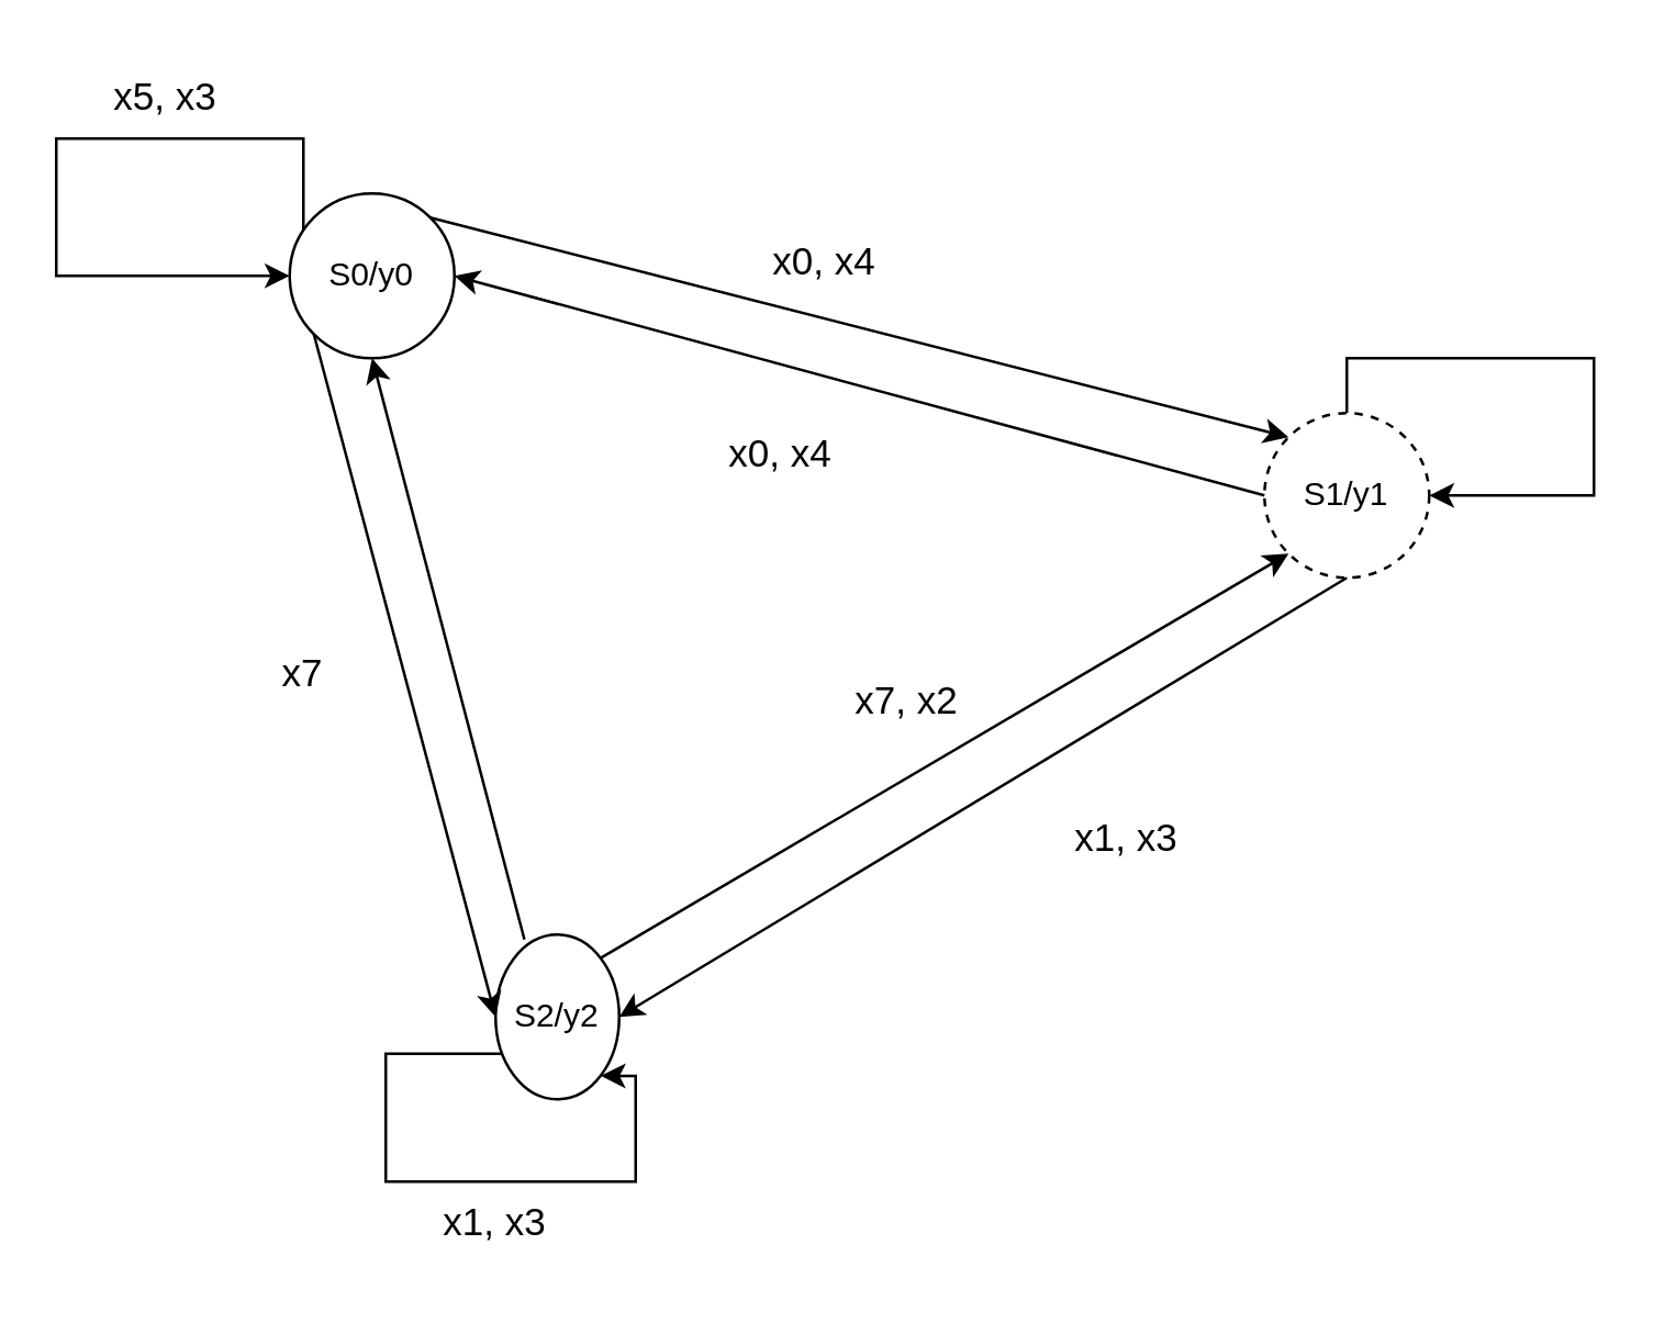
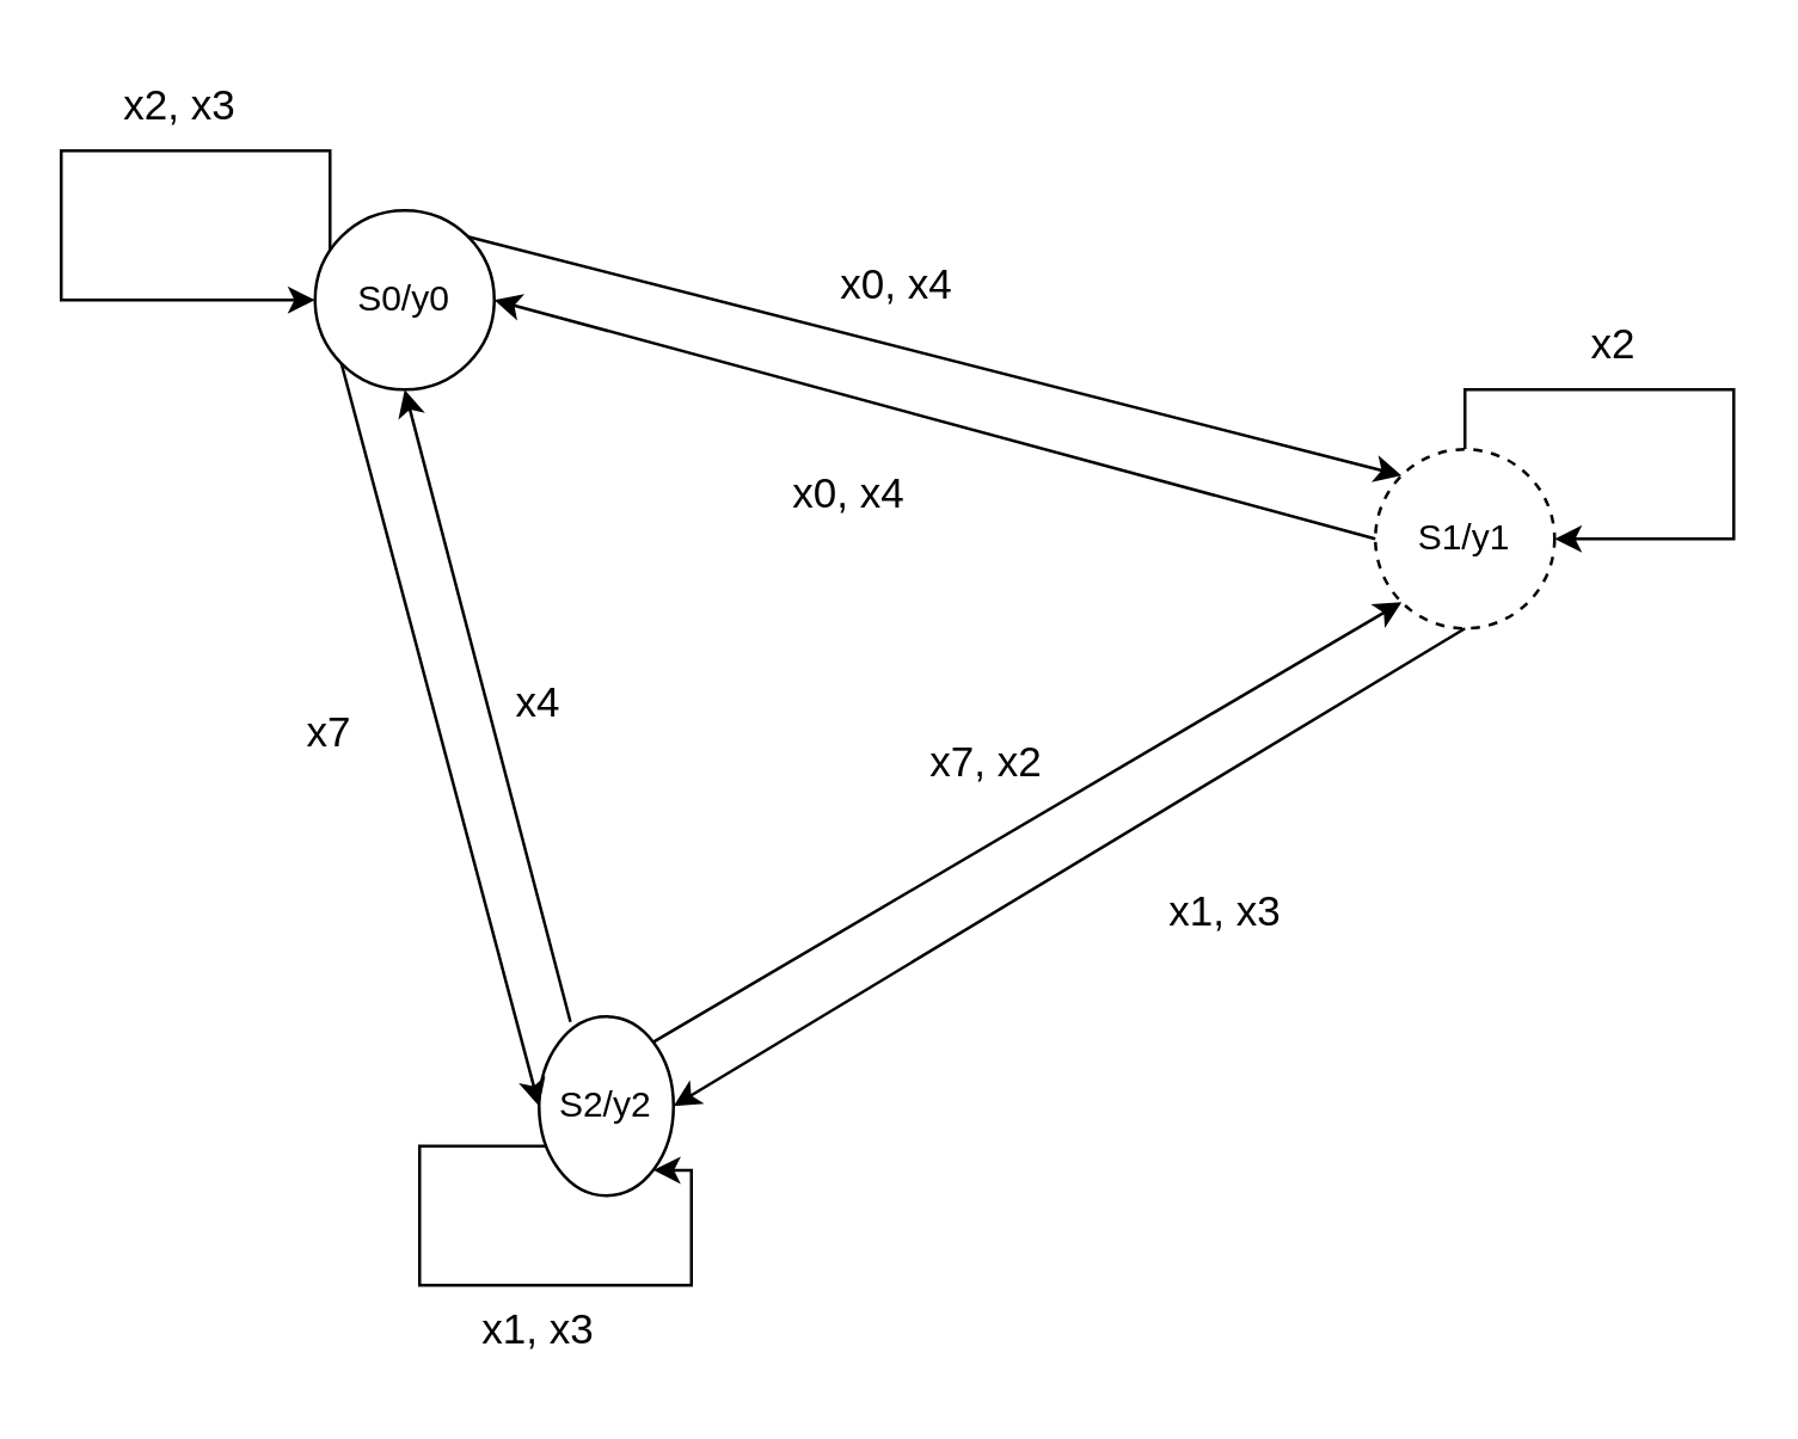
  <mxCell id="0" />
  <mxCell id="1" parent="0" />
  <mxCell id="2" value="S0/y0" style="ellipse;whiteSpace=wrap;html=1;aspect=fixed;" vertex="1" parent="1"><mxGeometry x="105" y="70" width="60" height="60" as="geometry" /></mxCell>
  <mxCell id="3" style="edgeStyle=orthogonalEdgeStyle;rounded=0;orthogonalLoop=1;jettySize=auto;html=1;entryX=1;entryY=0.5;entryDx=0;entryDy=0;" edge="1" parent="1" source="4" target="4"><mxGeometry relative="1" as="geometry"><mxPoint x="590" y="80" as="targetPoint" /><Array as="points"><mxPoint x="490" y="130" /><mxPoint x="580" y="130" /><mxPoint x="580" y="180" /></Array></mxGeometry></mxCell>
  <mxCell id="4" value="S1/y1" style="ellipse;whiteSpace=wrap;html=1;aspect=fixed;dashed=1;" vertex="1" parent="1"><mxGeometry x="460" y="150" width="60" height="60" as="geometry" /></mxCell>
  <mxCell id="5" style="edgeStyle=orthogonalEdgeStyle;rounded=0;orthogonalLoop=1;jettySize=auto;html=1;entryX=1;entryY=1;entryDx=0;entryDy=0;exitX=0.06;exitY=0.723;exitDx=0;exitDy=0;exitPerimeter=0;" edge="1" parent="1" source="6" target="6"><mxGeometry relative="1" as="geometry"><mxPoint x="210" y="420" as="targetPoint" /><Array as="points"><mxPoint x="140" y="383" /><mxPoint x="140" y="430" /><mxPoint x="231" y="430" /></Array></mxGeometry></mxCell>
  <mxCell id="6" value="S2/y2" style="ellipse;whiteSpace=wrap;html=1;aspect=fixed;" vertex="1" parent="1"><mxGeometry x="180" y="340" width="45" height="60" as="geometry" /></mxCell>
  <mxCell id="7" value="" style="endArrow=classic;html=1;rounded=0;exitX=1;exitY=0;exitDx=0;exitDy=0;entryX=0;entryY=0;entryDx=0;entryDy=0;" edge="1" parent="1" source="2" target="4"><mxGeometry width="50" height="50" relative="1" as="geometry"><mxPoint x="260" y="290" as="sourcePoint" /><mxPoint x="310" y="240" as="targetPoint" /></mxGeometry></mxCell>
  <mxCell id="8" value="" style="endArrow=classic;html=1;rounded=0;exitX=0;exitY=0.5;exitDx=0;exitDy=0;entryX=1;entryY=0.5;entryDx=0;entryDy=0;" edge="1" parent="1" source="4" target="2"><mxGeometry width="50" height="50" relative="1" as="geometry"><mxPoint x="141" y="89" as="sourcePoint" /><mxPoint x="479" y="169" as="targetPoint" /></mxGeometry></mxCell>
  <mxCell id="9" value="&lt;font style=&quot;font-size: 14px;&quot;&gt;x0, x4&lt;/font&gt;" style="text;html=1;align=center;verticalAlign=middle;whiteSpace=wrap;rounded=0;" vertex="1" parent="1"><mxGeometry x="270" y="80" width="60" height="30" as="geometry" /></mxCell>
  <mxCell id="10" value="&lt;font style=&quot;font-size: 14px;&quot;&gt;x0, x4&lt;/font&gt;" style="text;html=1;align=center;verticalAlign=middle;whiteSpace=wrap;rounded=0;" vertex="1" parent="1"><mxGeometry x="254" y="150" width="60" height="30" as="geometry" /></mxCell>
+ <mxCell id="11" value="&lt;font style=&quot;font-size: 14px;&quot;&gt;x2&lt;/font&gt;" style="text;html=1;align=center;verticalAlign=middle;whiteSpace=wrap;rounded=0;" vertex="1" parent="1"><mxGeometry x="510" y="100" width="60" height="30" as="geometry" /></mxCell>
  <mxCell id="12" style="edgeStyle=orthogonalEdgeStyle;rounded=0;orthogonalLoop=1;jettySize=auto;html=1;entryX=0;entryY=0.5;entryDx=0;entryDy=0;" edge="1" parent="1" source="2" target="2"><mxGeometry relative="1" as="geometry"><Array as="points"><mxPoint x="110" y="50" /><mxPoint x="20" y="50" /><mxPoint x="20" y="100" /></Array></mxGeometry></mxCell>
- <mxCell id="13" value="&lt;font style=&quot;font-size: 14px;&quot;&gt;x5, x3&lt;/font&gt;" style="text;html=1;align=center;verticalAlign=middle;whiteSpace=wrap;rounded=0;" vertex="1" parent="1"><mxGeometry x="30" y="20" width="60" height="30" as="geometry" /></mxCell>
+ <mxCell id="13" value="&lt;font style=&quot;font-size: 14px;&quot;&gt;x2, x3&lt;/font&gt;" style="text;html=1;align=center;verticalAlign=middle;whiteSpace=wrap;rounded=0;" vertex="1" parent="1"><mxGeometry x="30" y="20" width="60" height="30" as="geometry" /></mxCell>
  <mxCell id="14" value="" style="endArrow=classic;html=1;rounded=0;exitX=0.233;exitY=0.03;exitDx=0;exitDy=0;entryX=0.5;entryY=1;entryDx=0;entryDy=0;exitPerimeter=0;" edge="1" parent="1" source="6" target="2"><mxGeometry width="50" height="50" relative="1" as="geometry"><mxPoint x="479" y="211" as="sourcePoint" /><mxPoint x="141" y="131" as="targetPoint" /></mxGeometry></mxCell>
  <mxCell id="15" value="" style="endArrow=classic;html=1;rounded=0;exitX=0;exitY=1;exitDx=0;exitDy=0;entryX=0;entryY=0.5;entryDx=0;entryDy=0;" edge="1" parent="1" source="2" target="6"><mxGeometry width="50" height="50" relative="1" as="geometry"><mxPoint x="141" y="89" as="sourcePoint" /><mxPoint x="479" y="169" as="targetPoint" /></mxGeometry></mxCell>
  <mxCell id="16" value="&lt;font style=&quot;font-size: 14px;&quot;&gt;x7&lt;/font&gt;" style="text;html=1;align=center;verticalAlign=middle;whiteSpace=wrap;rounded=0;" vertex="1" parent="1"><mxGeometry x="80" y="230" width="60" height="30" as="geometry" /></mxCell>
+ <mxCell id="17" value="&lt;font style=&quot;font-size: 14px;&quot;&gt;x4&lt;/font&gt;" style="text;html=1;align=center;verticalAlign=middle;whiteSpace=wrap;rounded=0;" vertex="1" parent="1"><mxGeometry x="150" y="220" width="60" height="30" as="geometry" /></mxCell>
  <mxCell id="18" value="&lt;font style=&quot;font-size: 14px;&quot;&gt;x1, x3&lt;/font&gt;" style="text;html=1;align=center;verticalAlign=middle;whiteSpace=wrap;rounded=0;" vertex="1" parent="1"><mxGeometry x="150" y="430" width="60" height="30" as="geometry" /></mxCell>
  <mxCell id="19" value="" style="endArrow=classic;html=1;rounded=0;exitX=1;exitY=0;exitDx=0;exitDy=0;entryX=0;entryY=1;entryDx=0;entryDy=0;" edge="1" parent="1" source="6" target="4"><mxGeometry width="50" height="50" relative="1" as="geometry"><mxPoint x="470" y="190" as="sourcePoint" /><mxPoint x="150" y="110" as="targetPoint" /></mxGeometry></mxCell>
  <mxCell id="20" value="" style="endArrow=classic;html=1;rounded=0;exitX=0.5;exitY=1;exitDx=0;exitDy=0;entryX=1;entryY=0.5;entryDx=0;entryDy=0;" edge="1" parent="1" source="4" target="6"><mxGeometry width="50" height="50" relative="1" as="geometry"><mxPoint x="141" y="89" as="sourcePoint" /><mxPoint x="479" y="169" as="targetPoint" /></mxGeometry></mxCell>
  <mxCell id="21" value="&lt;font style=&quot;font-size: 14px;&quot;&gt;x1, x3&lt;/font&gt;" style="text;html=1;align=center;verticalAlign=middle;whiteSpace=wrap;rounded=0;" vertex="1" parent="1"><mxGeometry x="380" y="290" width="60" height="30" as="geometry" /></mxCell>
  <mxCell id="22" value="&lt;font style=&quot;font-size: 14px;&quot;&gt;x7, x2&lt;/font&gt;" style="text;html=1;align=center;verticalAlign=middle;whiteSpace=wrap;rounded=0;" vertex="1" parent="1"><mxGeometry x="300" y="240" width="60" height="30" as="geometry" /></mxCell>
